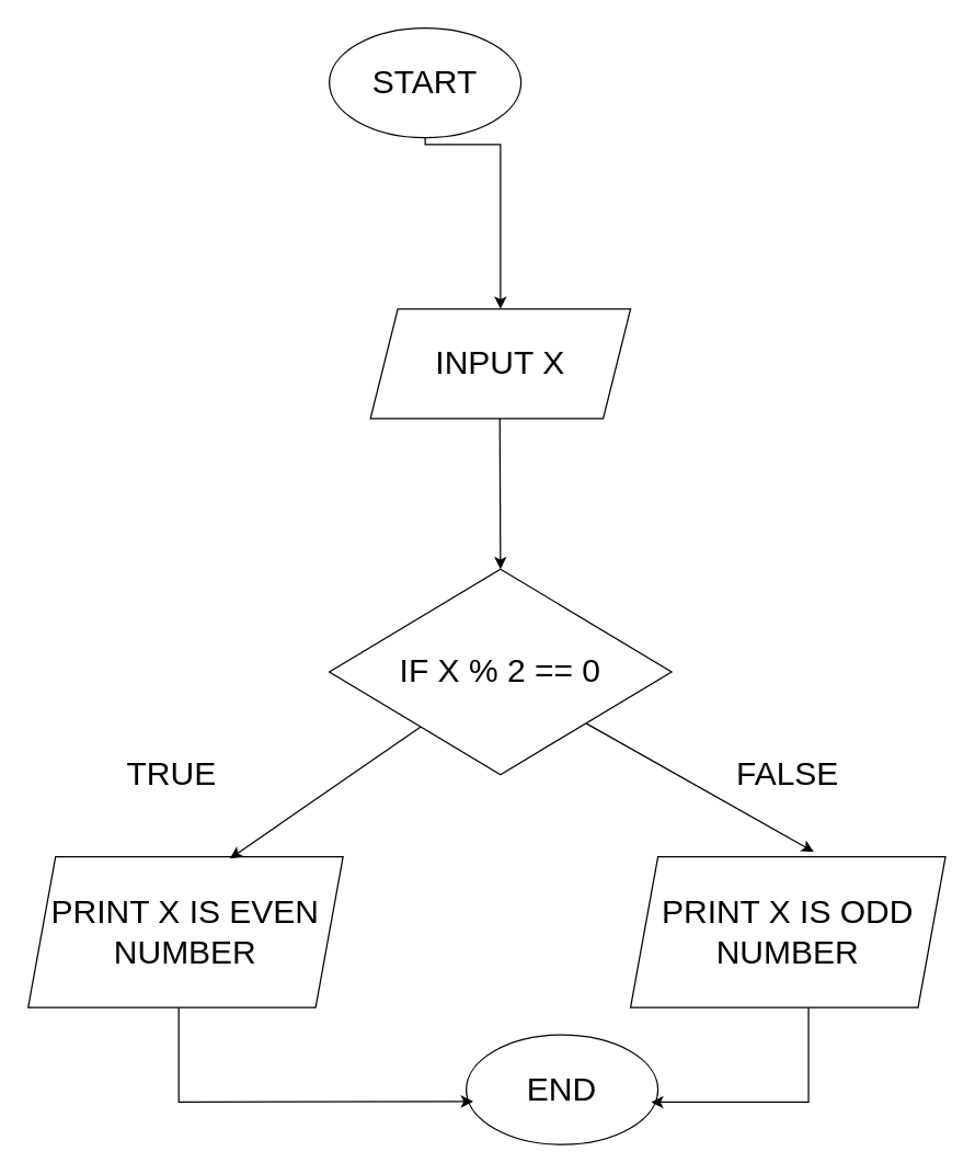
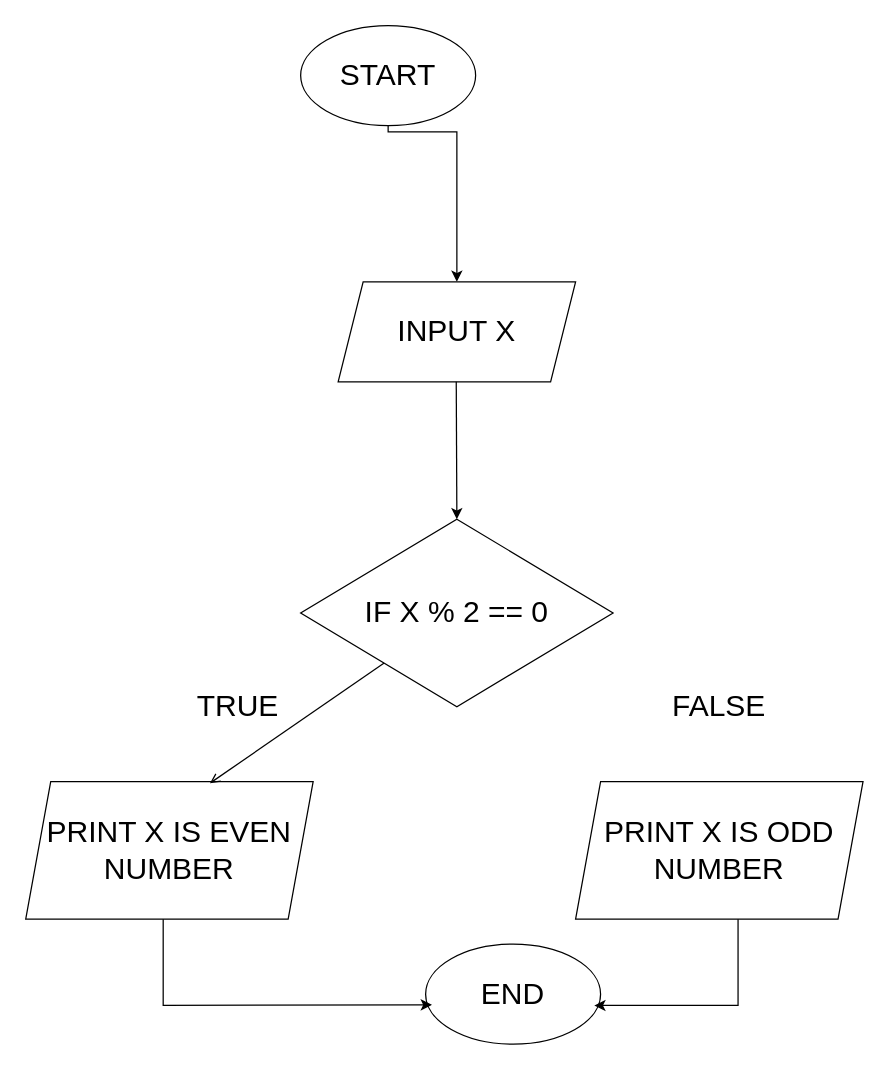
  <mxCell id="0" />
  <mxCell id="1" parent="0" />
  <mxCell id="2" style="edgeStyle=orthogonalEdgeStyle;rounded=0;orthogonalLoop=1;jettySize=auto;html=1;exitX=0.5;exitY=1;exitDx=0;exitDy=0;entryX=0.5;entryY=0;entryDx=0;entryDy=0;" parent="1" source="3" target="4" edge="1"><mxGeometry relative="1" as="geometry"><mxPoint x="365" y="135" as="targetPoint" /><Array as="points"><mxPoint x="365" y="105" /><mxPoint x="366" y="105" /></Array></mxGeometry></mxCell>
  <mxCell id="3" value="&lt;font style=&quot;font-size: 24px;&quot;&gt;START&lt;/font&gt;" style="ellipse;whiteSpace=wrap;html=1;" parent="1" vertex="1"><mxGeometry x="240" y="20" width="140" height="80" as="geometry" /></mxCell>
  <mxCell id="4" value="&lt;font style=&quot;font-size: 24px;&quot;&gt;INPUT X&lt;/font&gt;" style="shape=parallelogram;perimeter=parallelogramPerimeter;whiteSpace=wrap;html=1;fixedSize=1;" parent="1" vertex="1"><mxGeometry x="270" y="225" width="190" height="80" as="geometry" /></mxCell>
  <mxCell id="5" value="" style="endArrow=classic;html=1;rounded=0;" parent="1" edge="1"><mxGeometry width="50" height="50" relative="1" as="geometry"><mxPoint x="364.5" y="305" as="sourcePoint" /><mxPoint x="365" y="415" as="targetPoint" /></mxGeometry></mxCell>
  <mxCell id="6" value="&lt;span style=&quot;font-size: 24px;&quot;&gt;IF X % 2 == 0&lt;/span&gt;" style="rhombus;whiteSpace=wrap;html=1;" parent="1" vertex="1"><mxGeometry x="240" y="415" width="250" height="150" as="geometry" /></mxCell>
  <mxCell id="7" value="&lt;font style=&quot;font-size: 24px;&quot;&gt;PRINT X IS EVEN NUMBER&lt;/font&gt;" style="shape=parallelogram;perimeter=parallelogramPerimeter;whiteSpace=wrap;html=1;fixedSize=1;" parent="1" vertex="1"><mxGeometry x="20" y="625" width="230" height="110" as="geometry" /></mxCell>
  <mxCell id="8" value="&lt;font style=&quot;font-size: 24px;&quot;&gt;PRINT X IS ODD NUMBER&lt;/font&gt;" style="shape=parallelogram;perimeter=parallelogramPerimeter;whiteSpace=wrap;html=1;fixedSize=1;" parent="1" vertex="1"><mxGeometry x="460" y="625" width="230" height="110" as="geometry" /></mxCell>
- <mxCell id="9" value="" style="endArrow=classic;html=1;rounded=0;entryX=0.641;entryY=0.011;entryDx=0;entryDy=0;entryPerimeter=0;" parent="1" source="6" target="7" edge="1"><mxGeometry width="50" height="50" relative="1" as="geometry"><mxPoint x="250" y="565" as="sourcePoint" /><mxPoint x="300" y="515" as="targetPoint" /></mxGeometry></mxCell>
- <mxCell id="10" value="" style="endArrow=classic;html=1;rounded=0;entryX=0.582;entryY=-0.033;entryDx=0;entryDy=0;entryPerimeter=0;exitX=1;exitY=1;exitDx=0;exitDy=0;" parent="1" source="6" target="8" edge="1"><mxGeometry width="50" height="50" relative="1" as="geometry"><mxPoint x="676" y="515" as="sourcePoint" /><mxPoint x="490" y="638" as="targetPoint" /></mxGeometry></mxCell>
- <mxCell id="11" value="&lt;font style=&quot;font-size: 24px;&quot;&gt;TRUE&lt;/font&gt;" style="text;html=1;align=center;verticalAlign=middle;whiteSpace=wrap;rounded=0;" parent="1" vertex="1"><mxGeometry x="95" y="550" width="60" height="30" as="geometry" /></mxCell>
+ <mxCell id="9" value="" style="endArrow=open;html=1;rounded=0;entryX=0.641;entryY=0.011;entryDx=0;entryDy=0;entryPerimeter=0;" parent="1" source="6" target="7" edge="1"><mxGeometry width="50" height="50" relative="1" as="geometry"><mxPoint x="250" y="565" as="sourcePoint" /><mxPoint x="300" y="515" as="targetPoint" /></mxGeometry></mxCell>
+ <mxCell id="11" value="&lt;font style=&quot;font-size: 24px;&quot;&gt;TRUE&lt;/font&gt;" style="text;html=1;align=center;verticalAlign=middle;whiteSpace=wrap;rounded=0;" parent="1" vertex="1"><mxGeometry x="160" y="550" width="60" height="30" as="geometry" /></mxCell>
  <mxCell id="12" value="&lt;font style=&quot;font-size: 24px;&quot;&gt;FALSE&lt;/font&gt;" style="text;html=1;align=center;verticalAlign=middle;whiteSpace=wrap;rounded=0;" parent="1" vertex="1"><mxGeometry x="545" y="550" width="60" height="30" as="geometry" /></mxCell>
  <mxCell id="13" value="&lt;font style=&quot;font-size: 24px;&quot;&gt;END&lt;/font&gt;" style="ellipse;whiteSpace=wrap;html=1;" parent="1" vertex="1"><mxGeometry x="340" y="755" width="140" height="80" as="geometry" /></mxCell>
  <mxCell id="14" value="" style="endArrow=classic;html=1;rounded=0;entryX=0.036;entryY=0.607;entryDx=0;entryDy=0;entryPerimeter=0;" parent="1" target="13" edge="1"><mxGeometry width="50" height="50" relative="1" as="geometry"><mxPoint x="130" y="735" as="sourcePoint" /><mxPoint x="290" y="805" as="targetPoint" /><Array as="points"><mxPoint x="130" y="804" /></Array></mxGeometry></mxCell>
  <mxCell id="15" value="" style="endArrow=classic;html=1;rounded=0;entryX=0.964;entryY=0.613;entryDx=0;entryDy=0;entryPerimeter=0;" parent="1" target="13" edge="1"><mxGeometry width="50" height="50" relative="1" as="geometry"><mxPoint x="590" y="735" as="sourcePoint" /><mxPoint x="440" y="805" as="targetPoint" /><Array as="points"><mxPoint x="590" y="804" /></Array></mxGeometry></mxCell>
